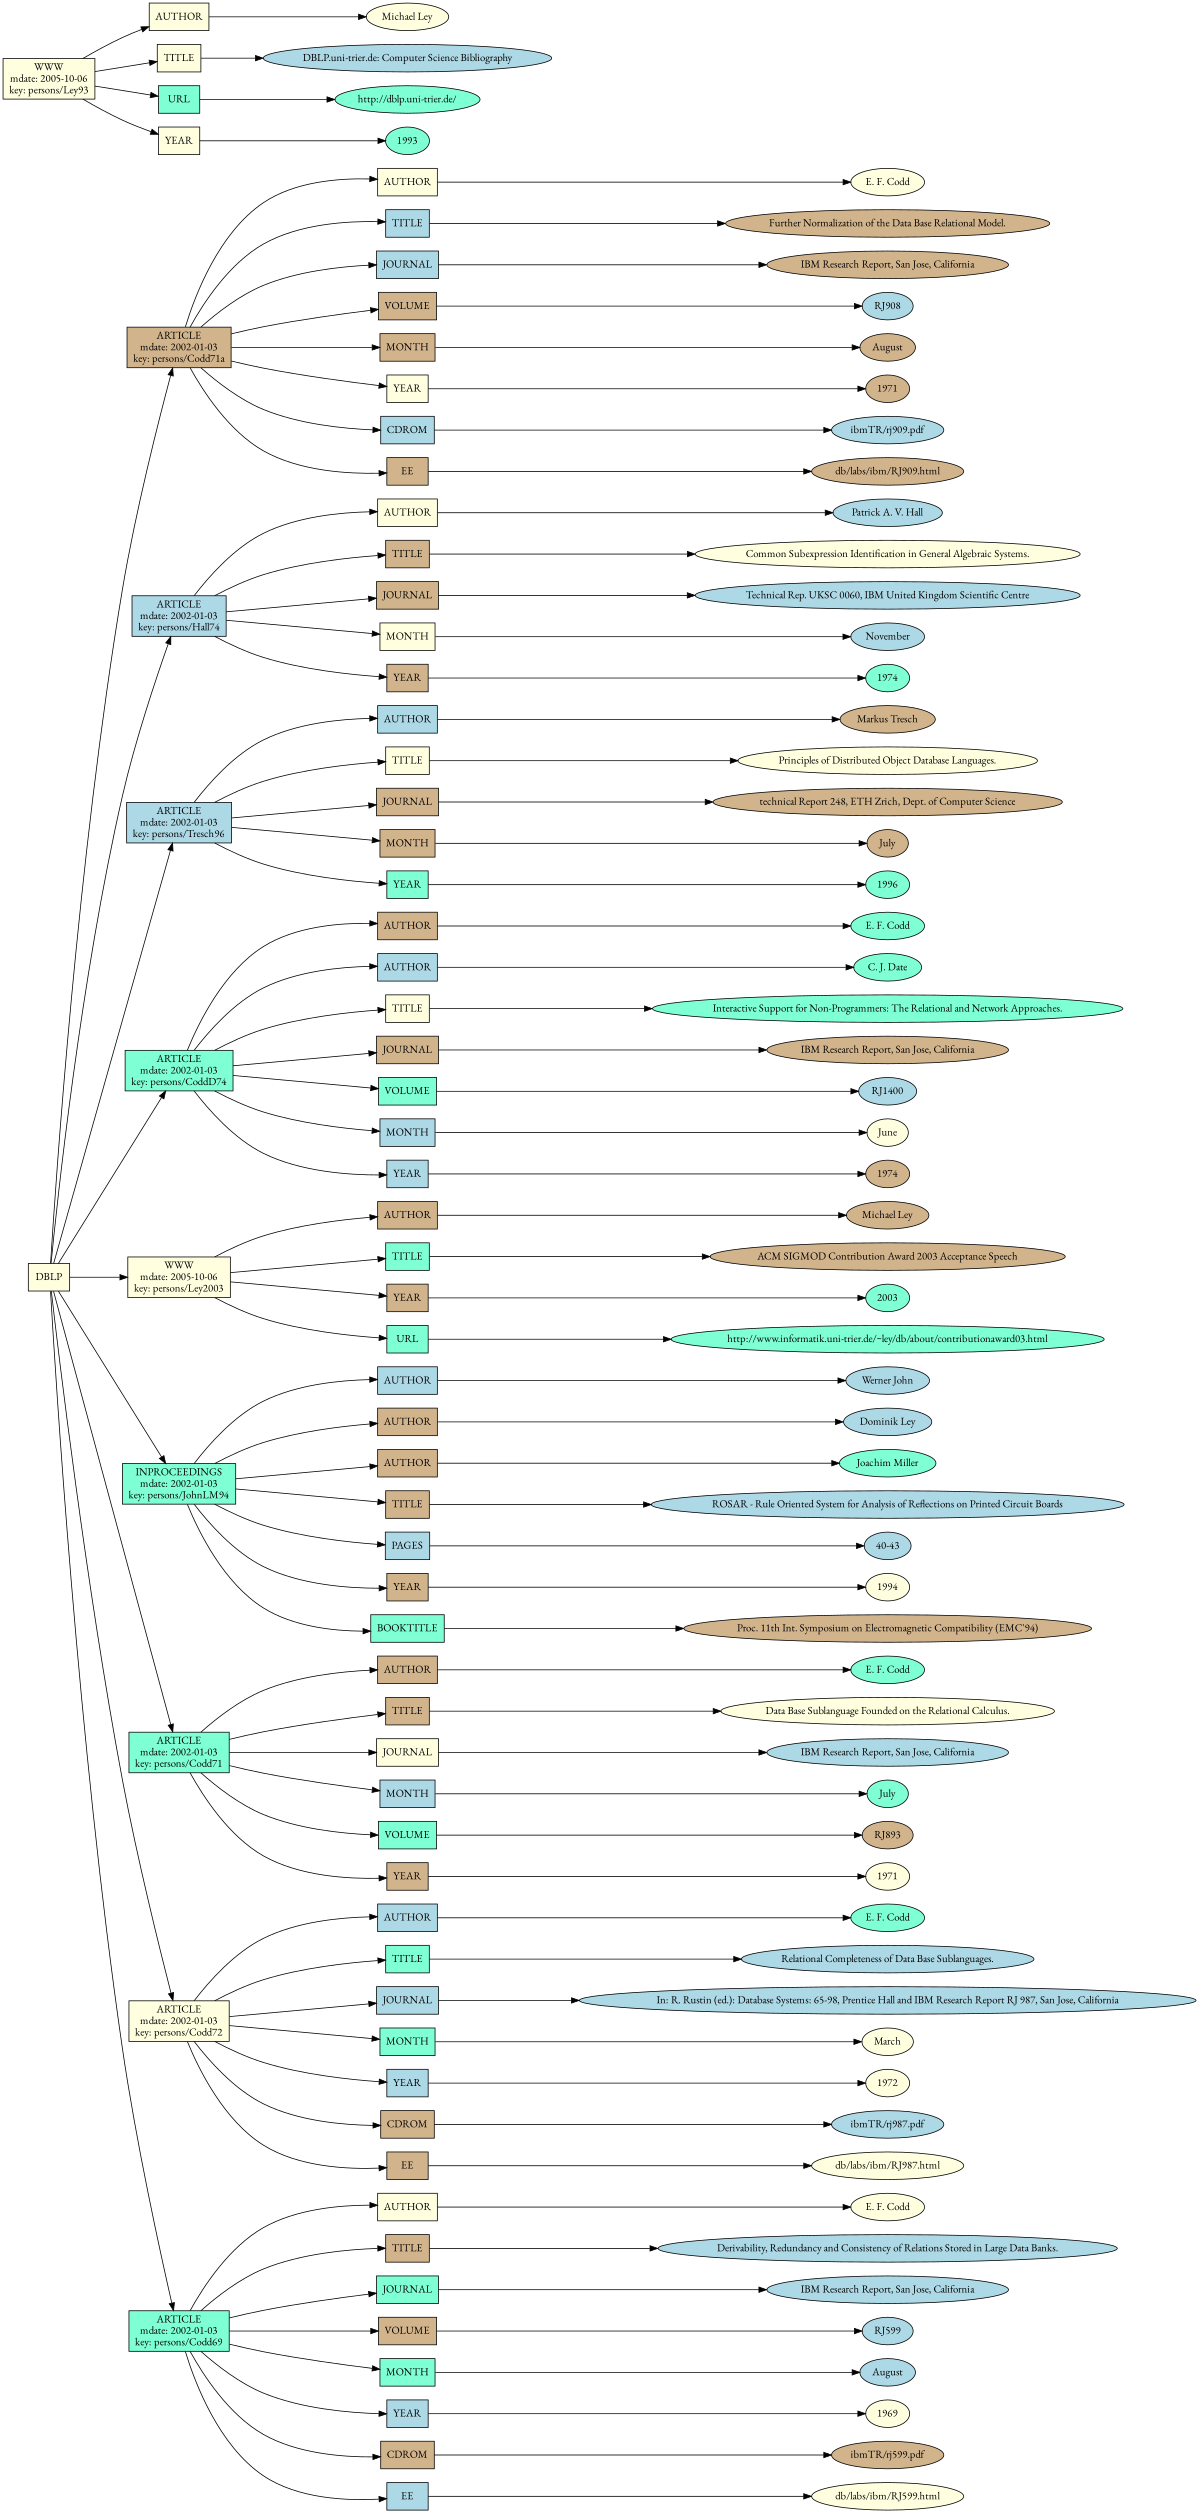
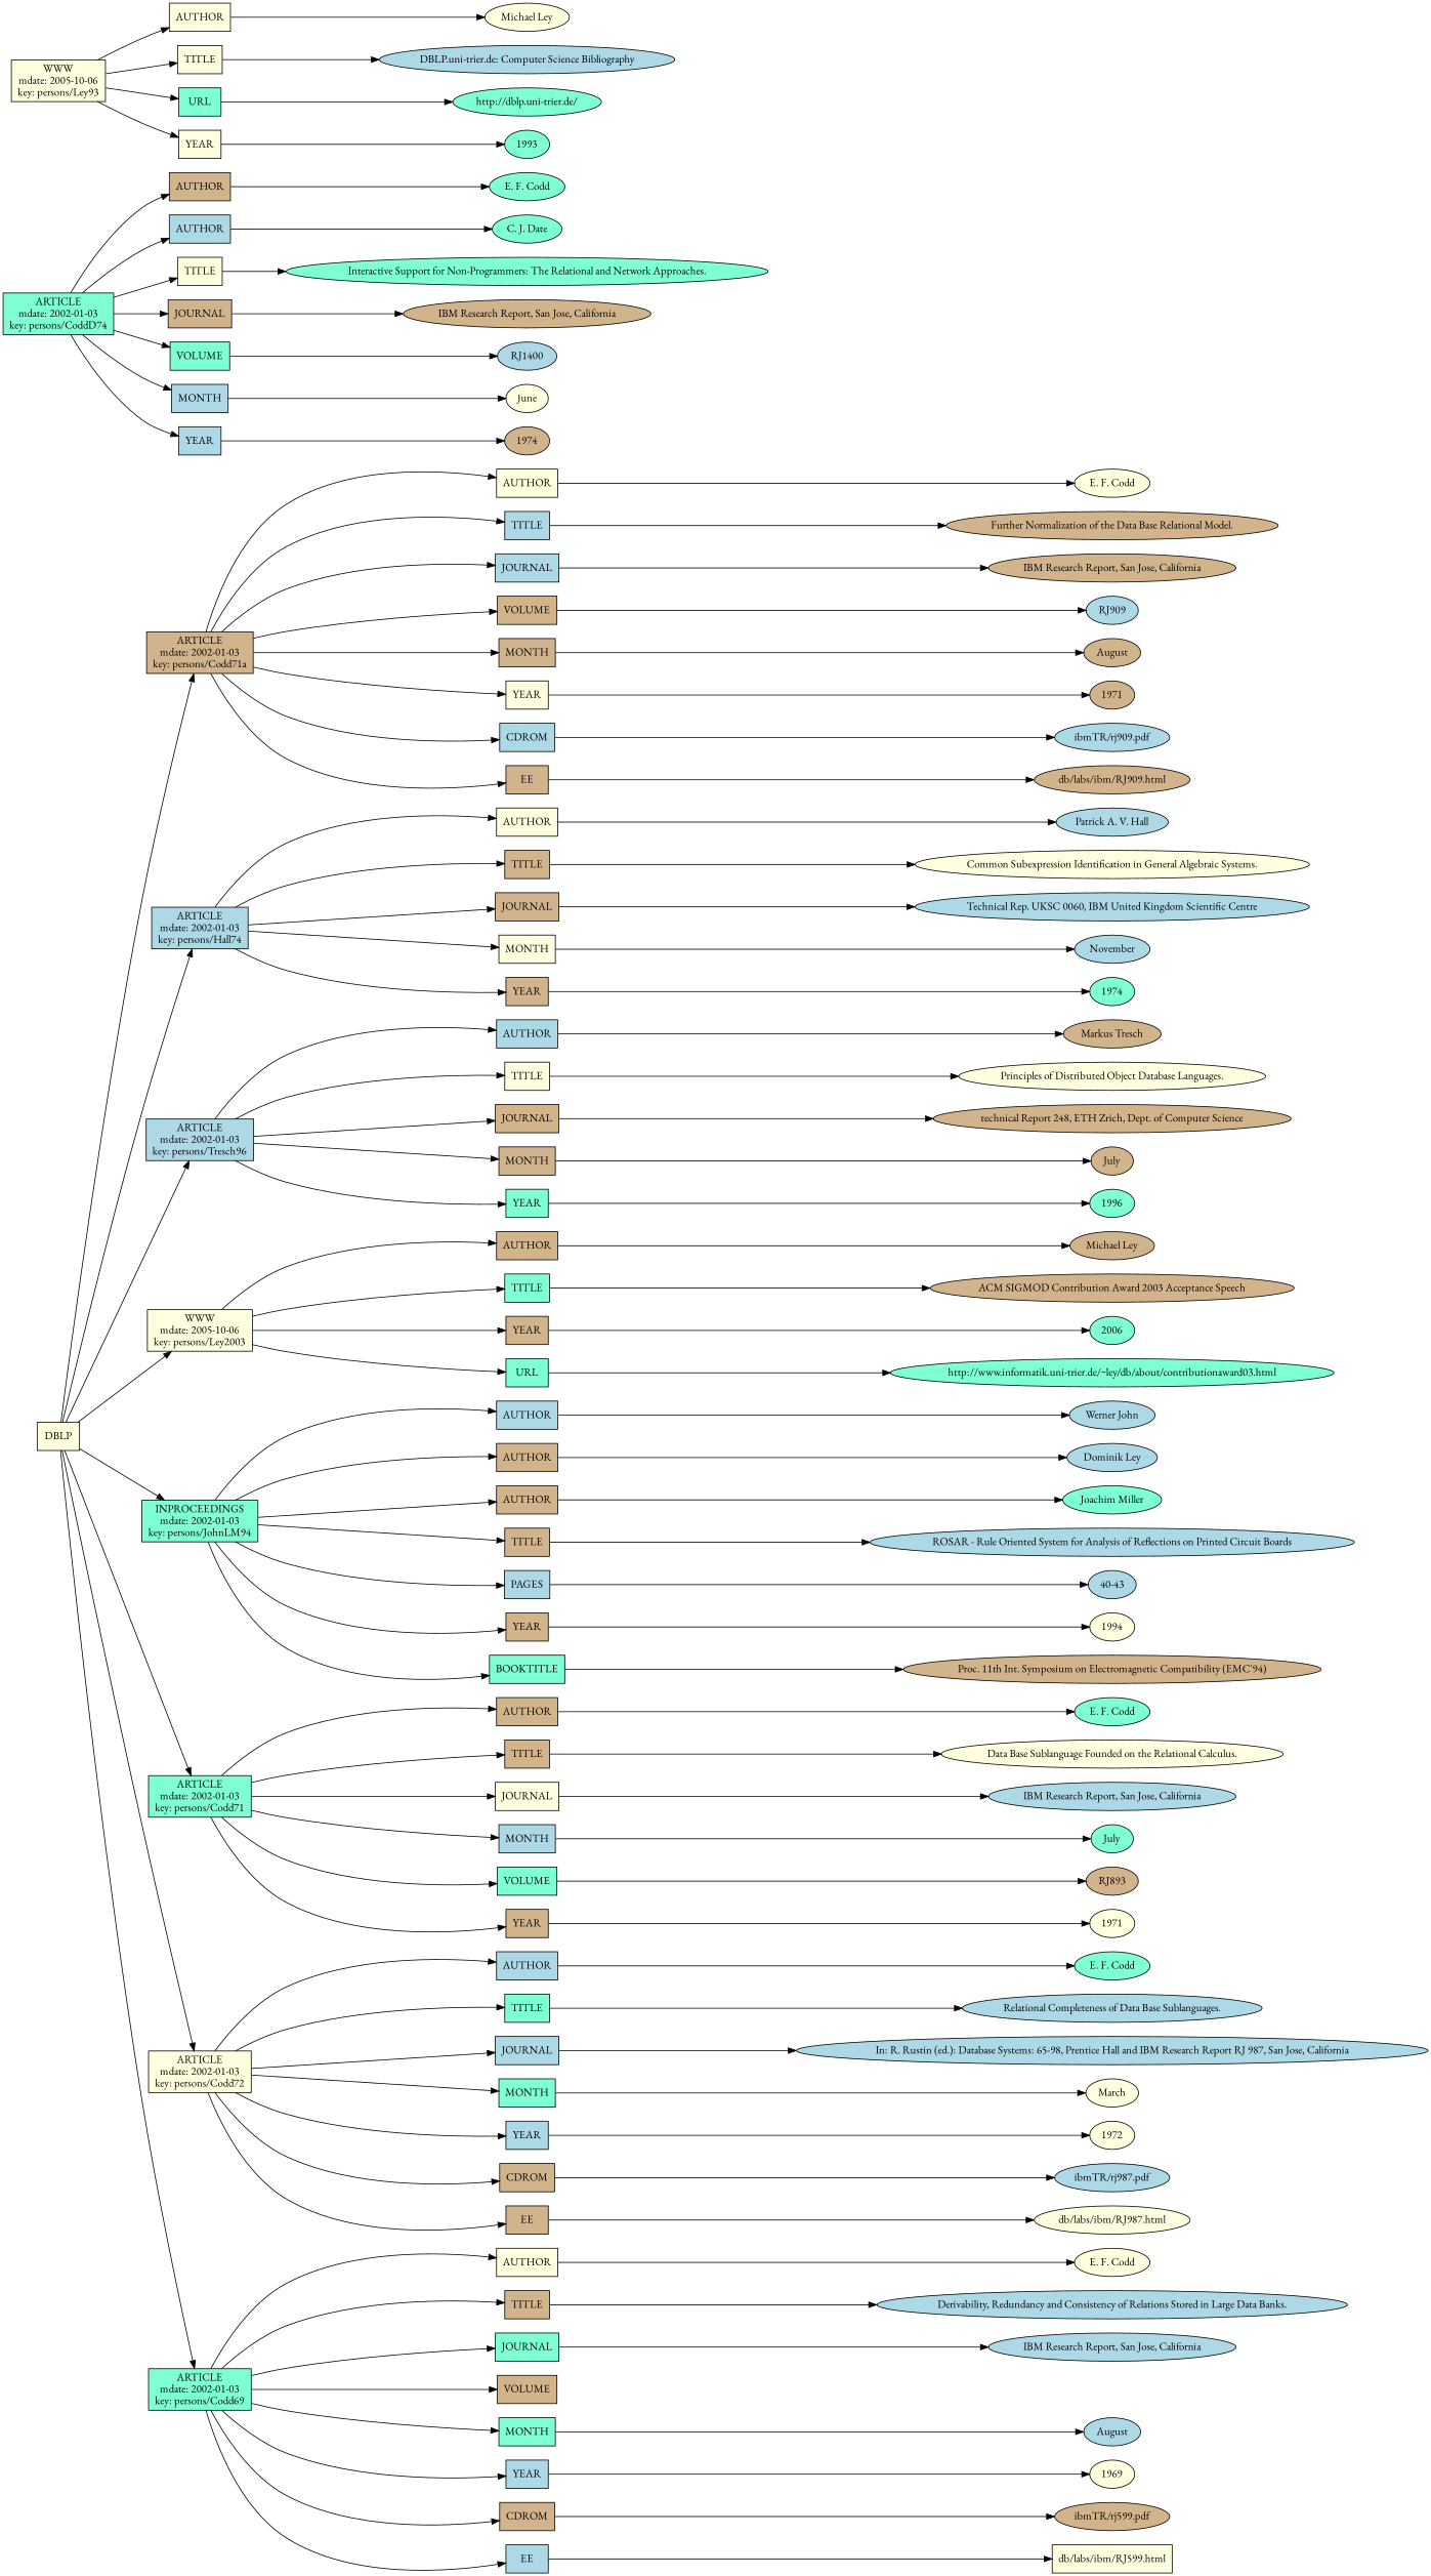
  digraph {
    fontname="EB Garamond"
    rankdir=LR
    node [fillcolor=tan fontname="EB Garamond" shape=box style=filled]
    edge [fontname="EB Garamond"]
    n1 [fillcolor=lightyellow label=DBLP]
    n2 [label="ARTICLE\nmdate: 2002-01-03\nkey: persons/Codd71a\n"]
    n3 [fillcolor=lightblue label="ARTICLE\nmdate: 2002-01-03\nkey: persons/Hall74\n"]
    n4 [fillcolor=lightblue label="ARTICLE\nmdate: 2002-01-03\nkey: persons/Tresch96\n"]
    n5 [fillcolor=aquamarine label="ARTICLE\nmdate: 2002-01-03\nkey: persons/CoddD74\n"]
    n6 [fillcolor=lightyellow label="WWW\nmdate: 2005-10-06\nkey: persons/Ley2003\n"]
    n7 [fillcolor=aquamarine label="INPROCEEDINGS\nmdate: 2002-01-03\nkey: persons/JohnLM94\n"]
    n8 [fillcolor=aquamarine label="ARTICLE\nmdate: 2002-01-03\nkey: persons/Codd71\n"]
    n9 [fillcolor=lightyellow label="ARTICLE\nmdate: 2002-01-03\nkey: persons/Codd72\n"]
    n10 [fillcolor=aquamarine label="ARTICLE\nmdate: 2002-01-03\nkey: persons/Codd69\n"]
    n11 [fillcolor=lightyellow label=AUTHOR]
    n12 [fillcolor=lightblue label=TITLE]
    n13 [fillcolor=lightblue label=JOURNAL]
    n14 [label=VOLUME]
    n15 [label=MONTH]
    n16 [fillcolor=lightyellow label=YEAR]
    n17 [fillcolor=lightblue label=CDROM]
    n18 [label=EE]
    n19 [fillcolor=lightyellow label=AUTHOR]
    n20 [label=TITLE]
    n21 [label=JOURNAL]
    n22 [fillcolor=lightyellow label=MONTH]
    n23 [label=YEAR]
    n24 [fillcolor=lightblue label=AUTHOR]
    n25 [fillcolor=lightyellow label=TITLE]
    n26 [label=JOURNAL]
    n27 [label=MONTH]
    n28 [fillcolor=aquamarine label=YEAR]
    n29 [label=AUTHOR]
    n30 [fillcolor=lightblue label=AUTHOR]
    n31 [fillcolor=lightyellow label=TITLE]
    n32 [label=JOURNAL]
    n33 [fillcolor=aquamarine label=VOLUME]
    n34 [fillcolor=lightblue label=MONTH]
    n35 [fillcolor=lightblue label=YEAR]
    n36 [label=AUTHOR]
    n37 [fillcolor=aquamarine label=TITLE]
    n38 [label=YEAR]
    n39 [fillcolor=aquamarine label=URL]
    n40 [fillcolor=lightblue label=AUTHOR]
    n41 [label=AUTHOR]
    n42 [label=AUTHOR]
    n43 [label=TITLE]
    n44 [fillcolor=lightblue label=PAGES]
    n45 [label=YEAR]
    n46 [fillcolor=aquamarine label=BOOKTITLE]
    n47 [label=AUTHOR]
    n48 [label=TITLE]
    n49 [fillcolor=lightyellow label=JOURNAL]
    n50 [fillcolor=lightblue label=MONTH]
    n51 [fillcolor=aquamarine label=VOLUME]
    n52 [label=YEAR]
    n53 [fillcolor=lightblue label=AUTHOR]
    n54 [fillcolor=aquamarine label=TITLE]
    n55 [fillcolor=lightblue label=JOURNAL]
    n56 [fillcolor=aquamarine label=MONTH]
    n57 [fillcolor=lightblue label=YEAR]
    n58 [label=CDROM]
    n59 [label=EE]
    n60 [fillcolor=lightyellow label=AUTHOR]
    n61 [label=TITLE]
    n62 [fillcolor=aquamarine label=JOURNAL]
    n63 [label=VOLUME]
    n64 [fillcolor=aquamarine label=MONTH]
    n65 [fillcolor=lightblue label=YEAR]
    n66 [label=CDROM]
    n67 [fillcolor=lightblue label=EE]
    n68 [fillcolor=lightyellow label="WWW\nmdate: 2005-10-06\nkey: persons/Ley93\n"]
    n69 [fillcolor=lightyellow label=AUTHOR]
    n70 [fillcolor=lightyellow label=TITLE]
    n71 [fillcolor=aquamarine label=URL]
    n72 [fillcolor=lightyellow label=YEAR]
    n73 [fillcolor=lightyellow label="E. F. Codd" shape=oval]
    n74 [label="Further Normalization of the Data Base Relational Model." shape=oval]
    n75 [label="IBM Research Report, San Jose, California" shape=oval]
-   n76 [fillcolor=lightblue label=RJ908 shape=oval]
+   n76 [fillcolor=lightblue label=RJ909 shape=oval]
    n77 [label=August shape=oval]
    n78 [label=1971 shape=oval]
    n79 [fillcolor=lightblue label="ibmTR/rj909.pdf" shape=oval]
    n80 [label="db/labs/ibm/RJ909.html" shape=oval]
    n81 [fillcolor=lightblue label="Patrick A. V. Hall" shape=oval]
    n82 [fillcolor=lightyellow label="Common Subexpression Identification in General Algebraic Systems." shape=oval]
    n83 [fillcolor=lightblue label="Technical Rep. UKSC 0060, IBM United Kingdom Scientific Centre" shape=oval]
    n84 [fillcolor=lightblue label=November shape=oval]
    n85 [fillcolor=aquamarine label=1974 shape=oval]
    n86 [label="Markus Tresch" shape=oval]
    n87 [fillcolor=lightyellow label="Principles of Distributed Object Database Languages." shape=oval]
    n88 [label="technical Report 248, ETH Zrich, Dept. of Computer Science" shape=oval]
    n89 [label=July shape=oval]
    n90 [fillcolor=aquamarine label=1996 shape=oval]
    n91 [fillcolor=aquamarine label="E. F. Codd" shape=oval]
    n92 [fillcolor=aquamarine label="C. J. Date" shape=oval]
    n93 [fillcolor=aquamarine label="Interactive Support for Non-Programmers: The Relational and Network Approaches." shape=oval]
    n94 [label="IBM Research Report, San Jose, California" shape=oval]
    n95 [fillcolor=lightblue label=RJ1400 shape=oval]
    n96 [fillcolor=lightyellow label=June shape=oval]
    n97 [label=1974 shape=oval]
    n98 [label="Michael Ley" shape=oval]
    n99 [label="ACM SIGMOD Contribution Award 2003 Acceptance Speech" shape=oval]
-   n100 [fillcolor=aquamarine label=2003 shape=oval]
+   n100 [fillcolor=aquamarine label=2006 shape=oval]
    n101 [fillcolor=aquamarine label="http://www.informatik.uni-trier.de/~ley/db/about/contributionaward03.html" shape=oval]
    n102 [fillcolor=lightblue label="Werner John" shape=oval]
    n103 [fillcolor=lightblue label="Dominik Ley" shape=oval]
    n104 [fillcolor=aquamarine label="Joachim Miller" shape=oval]
    n105 [fillcolor=lightblue label="ROSAR - Rule Oriented System for Analysis of Reflections on Printed Circuit Boards" shape=oval]
    n106 [fillcolor=lightblue label="40-43" shape=oval]
    n107 [fillcolor=lightyellow label=1994 shape=oval]
    n108 [label="Proc. 11th Int. Symposium on Electromagnetic Compatibility (EMC'94)" shape=oval]
    n109 [fillcolor=aquamarine label="E. F. Codd" shape=oval]
    n110 [fillcolor=lightyellow label="Data Base Sublanguage Founded on the Relational Calculus." shape=oval]
    n111 [fillcolor=lightblue label="IBM Research Report, San Jose, California" shape=oval]
    n112 [fillcolor=aquamarine label=July shape=oval]
    n113 [label=RJ893 shape=oval]
    n114 [fillcolor=lightyellow label=1971 shape=oval]
    n115 [fillcolor=aquamarine label="E. F. Codd" shape=oval]
    n116 [fillcolor=lightblue label="Relational Completeness of Data Base Sublanguages." shape=oval]
    n117 [fillcolor=lightblue label="In: R. Rustin (ed.): Database Systems: 65-98, Prentice Hall and IBM Research Report RJ 987, San Jose, California" shape=oval]
    n118 [fillcolor=lightyellow label=March shape=oval]
    n119 [fillcolor=lightyellow label=1972 shape=oval]
    n120 [fillcolor=lightblue label="ibmTR/rj987.pdf" shape=oval]
    n121 [fillcolor=lightyellow label="db/labs/ibm/RJ987.html" shape=oval]
    n122 [fillcolor=lightyellow label="E. F. Codd" shape=oval]
    n123 [fillcolor=lightblue label="Derivability, Redundancy and Consistency of Relations Stored in Large Data Banks." shape=oval]
    n124 [fillcolor=lightblue label="IBM Research Report, San Jose, California" shape=oval]
-   n125 [fillcolor=lightblue label=RJ599 shape=oval]
    n126 [fillcolor=lightblue label=August shape=oval]
    n127 [fillcolor=lightyellow label=1969 shape=oval]
    n128 [label="ibmTR/rj599.pdf" shape=oval]
-   n129 [fillcolor=lightyellow label="db/labs/ibm/RJ599.html" shape=oval]
+   n129 [fillcolor=lightyellow label="db/labs/ibm/RJ599.html"]
    n130 [fillcolor=lightyellow label="Michael Ley" shape=oval]
    n131 [fillcolor=lightblue label="DBLP.uni-trier.de: Computer Science Bibliography" shape=oval]
    n132 [fillcolor=aquamarine label="http://dblp.uni-trier.de/" shape=oval]
    n133 [fillcolor=aquamarine label=1993 shape=oval]
    n1 -> n2
    n1 -> n3
    n1 -> n4
-   n1 -> n5
    n1 -> n6
    n1 -> n7
    n1 -> n8
    n1 -> n9
    n1 -> n10
    n2 -> n11
    n2 -> n12
    n2 -> n13
    n2 -> n14
    n2 -> n15
    n2 -> n16
    n2 -> n17
    n2 -> n18
    n3 -> n19
    n3 -> n20
    n3 -> n21
    n3 -> n22
    n3 -> n23
    n4 -> n24
    n4 -> n25
    n4 -> n26
    n4 -> n27
    n4 -> n28
    n5 -> n29
    n5 -> n30
    n5 -> n31
    n5 -> n32
    n5 -> n33
    n5 -> n34
    n5 -> n35
    n6 -> n36
    n6 -> n37
    n6 -> n38
    n6 -> n39
    n7 -> n40
    n7 -> n41
    n7 -> n42
    n7 -> n43
    n7 -> n44
    n7 -> n45
    n7 -> n46
    n8 -> n47
    n8 -> n48
    n8 -> n49
    n8 -> n50
    n8 -> n51
    n8 -> n52
    n9 -> n53
    n9 -> n54
    n9 -> n55
    n9 -> n56
    n9 -> n57
    n9 -> n58
    n9 -> n59
    n10 -> n60
    n10 -> n61
    n10 -> n62
    n10 -> n63
    n10 -> n64
    n10 -> n65
    n10 -> n66
    n10 -> n67
    n11 -> n73
    n12 -> n74
    n13 -> n75
    n14 -> n76
    n15 -> n77
    n16 -> n78
    n17 -> n79
    n18 -> n80
    n19 -> n81
    n20 -> n82
    n21 -> n83
    n22 -> n84
    n23 -> n85
    n24 -> n86
    n25 -> n87
    n26 -> n88
    n27 -> n89
    n28 -> n90
    n29 -> n91
    n30 -> n92
    n31 -> n93
    n32 -> n94
    n33 -> n95
    n34 -> n96
    n35 -> n97
    n36 -> n98
    n37 -> n99
    n38 -> n100
    n39 -> n101
    n40 -> n102
    n41 -> n103
    n42 -> n104
    n43 -> n105
    n44 -> n106
    n45 -> n107
    n46 -> n108
    n47 -> n109
    n48 -> n110
    n49 -> n111
    n50 -> n112
    n51 -> n113
    n52 -> n114
    n53 -> n115
    n54 -> n116
    n55 -> n117
    n56 -> n118
    n57 -> n119
    n58 -> n120
    n59 -> n121
    n60 -> n122
    n61 -> n123
    n62 -> n124
-   n63 -> n125
    n64 -> n126
    n65 -> n127
    n66 -> n128
    n67 -> n129
    n68 -> n69
    n68 -> n70
    n68 -> n71
    n68 -> n72
    n69 -> n130
    n70 -> n131
    n71 -> n132
    n72 -> n133
  }
